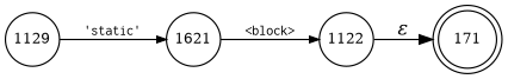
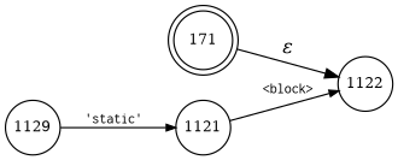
  digraph {
    rankdir=LR
    node [fixedsize=true fontsize=11 shape=circle peripheries=1]
    edge [arrowhead=normal arrowsize=.7 fontname=Courier fontsize=11]
    n1 [label=171 shape=doublecircle width=.6 peripheries=""]
    n2 [label=1129 width=.55]
-   n3 [label=1621 width=.55]
+   n3 [label=1121 width=.55]
    n4 [label=1122 width=.55]
    n2 -> n3 [label="'static'"]
    n3 -> n4 [label="<block>"]
-   n4 -> n1 [fontname="Times-Italic" label="&epsilon;" arrowhead="" arrowsize="" fontsize=""]
+   n1 -> n4 [fontname="Times-Italic" label="&epsilon;" arrowhead="" arrowsize="" fontsize=""]
  }
